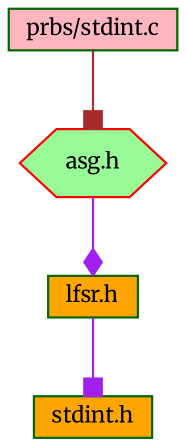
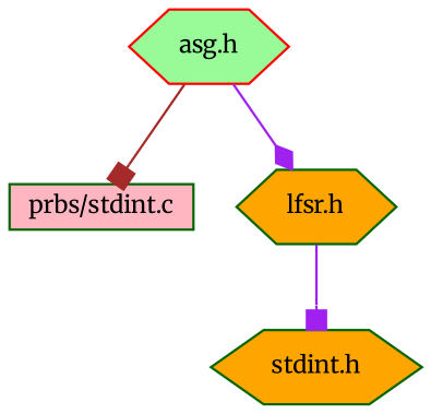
  digraph {
    fontname=Merriweather
    node [color=darkgreen fillcolor=orange fontname=Merriweather fontsize=10 shape=box style=filled]
    edge [arrowhead=box color=purple fontname=Merriweather fontsize=10 labelfontname=Helvetica labelfontsize=10 style=solid]
    n1 [fillcolor=lightpink fontcolor=black height=0.2 label="prbs/stdint.c" width=0.4]
    n2 [color=red fillcolor=palegreen height=0.2 label="asg.h" shape=hexagon width=0.4]
-   n3 [height=0.2 label="lfsr.h" width=0.4]
-   n4 [height=0.2 label="stdint.h" width=0.4]
-   n1 -> n2 [color=brown]
+   n3 [height=0.2 label="lfsr.h" shape=hexagon width=0.4]
+   n4 [height=0.2 label="stdint.h" shape=hexagon width=0.4]
+   n2 -> n1 [color=brown]
    n2 -> n3 [arrowhead=diamond]
    n3 -> n4
  }
